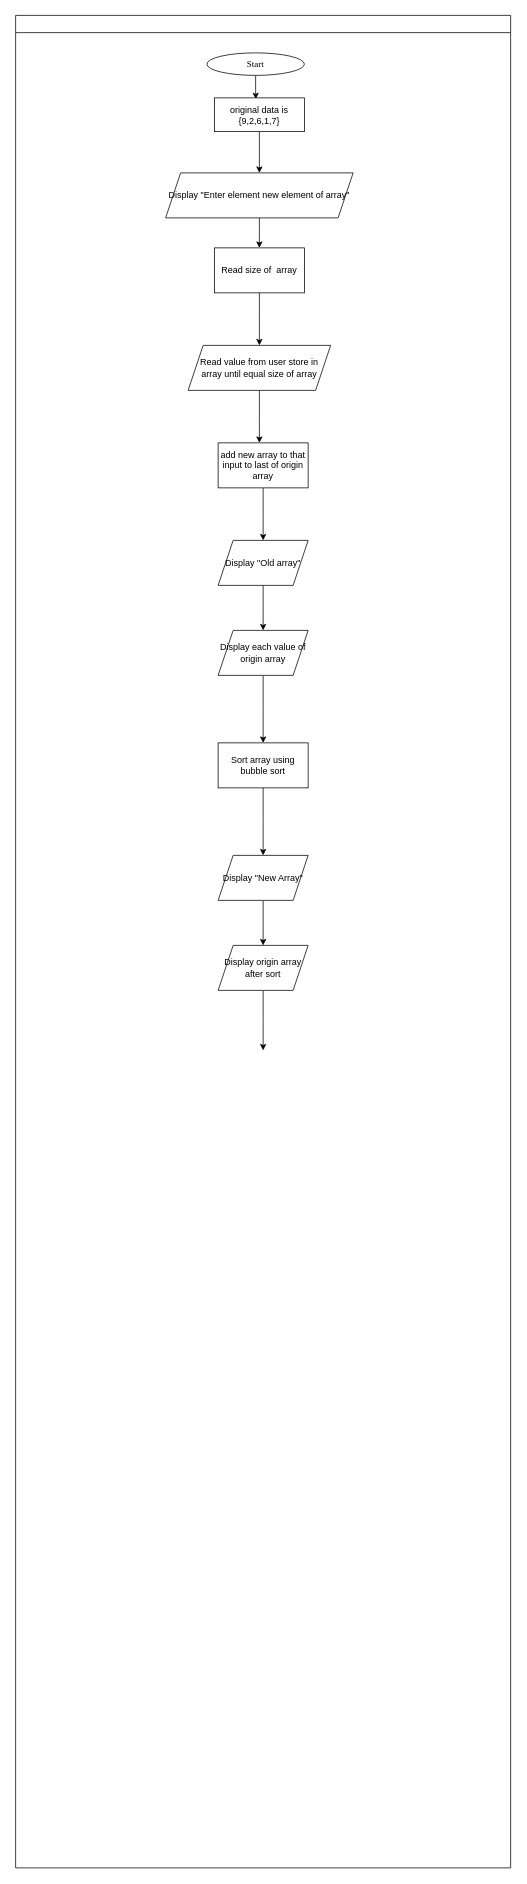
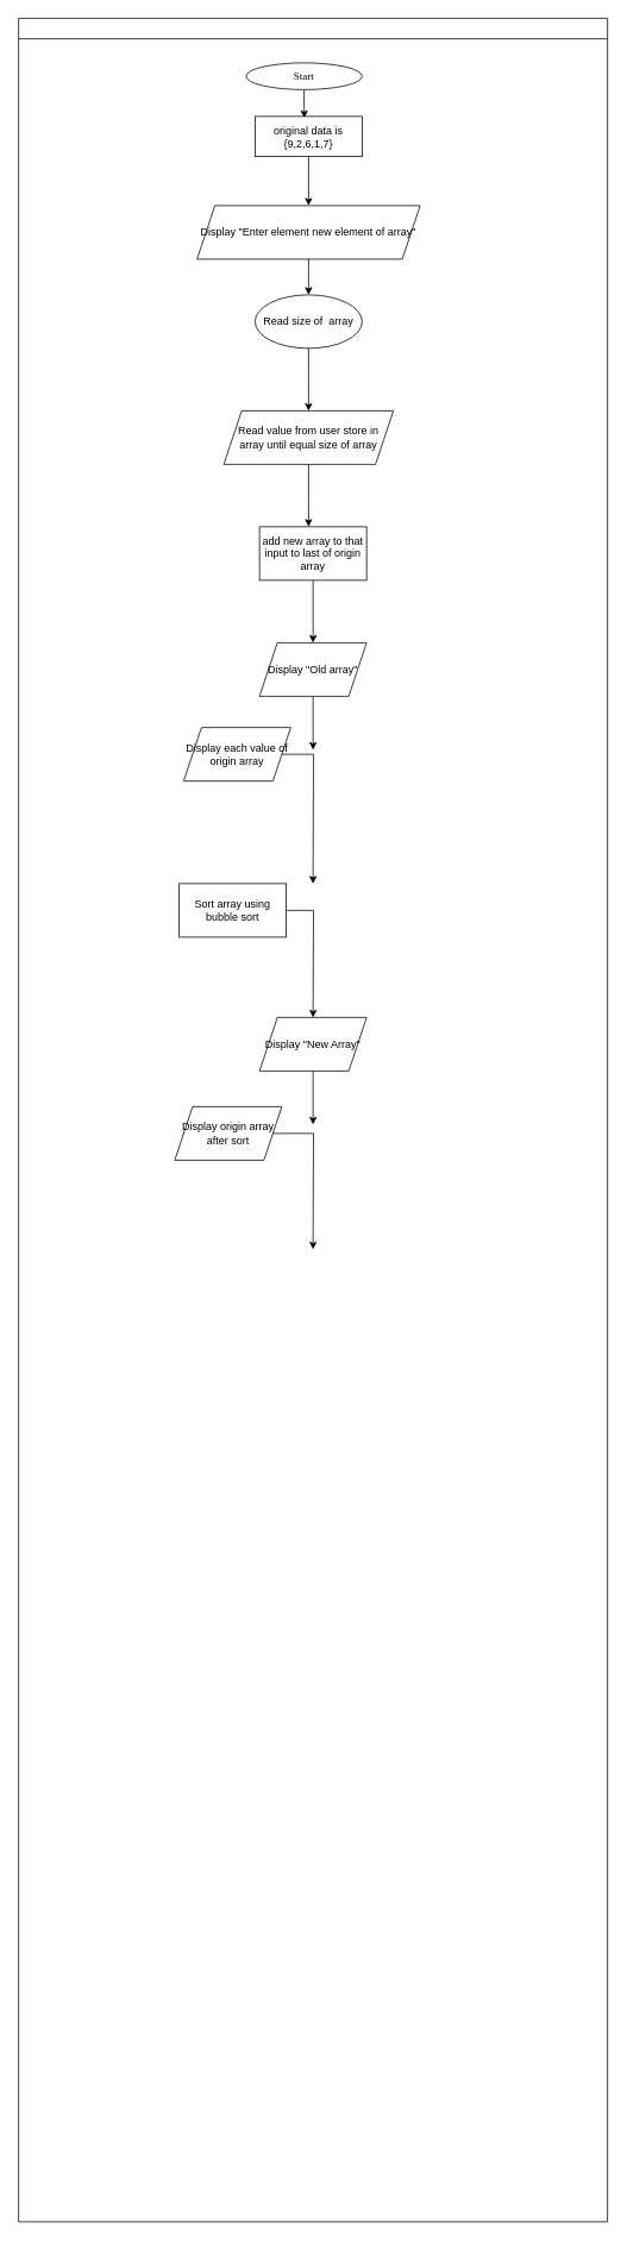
  <mxCell id="0" />
  <mxCell id="1" parent="0" />
  <mxCell id="2" value="" style="swimlane;fontFamily=Sarabun;fontSource=https%3A%2F%2Ffonts.googleapis.com%2Fcss%3Ffamily%3DSarabun;" parent="1" vertex="1"><mxGeometry x="20" y="20" width="660" height="2470" as="geometry" /></mxCell>
  <mxCell id="3" value="&lt;font data-font-src=&quot;https://fonts.googleapis.com/css?family=Sarabun&quot; face=&quot;Sarabun&quot;&gt;Start&lt;/font&gt;" style="ellipse;whiteSpace=wrap;html=1;" parent="2" vertex="1"><mxGeometry x="255" y="50" width="130" height="30" as="geometry" /></mxCell>
  <mxCell id="4" style="edgeStyle=orthogonalEdgeStyle;rounded=0;orthogonalLoop=1;jettySize=auto;html=1;entryX=0.473;entryY=0.019;entryDx=0;entryDy=0;entryPerimeter=0;" parent="2" source="3" edge="1"><mxGeometry relative="1" as="geometry"><mxPoint x="320.33" y="111.71" as="targetPoint" /></mxGeometry></mxCell>
  <mxCell id="5" style="edgeStyle=orthogonalEdgeStyle;rounded=0;orthogonalLoop=1;jettySize=auto;html=1;" edge="1" parent="2" source="6"><mxGeometry relative="1" as="geometry"><mxPoint x="325" y="310" as="targetPoint" /></mxGeometry></mxCell>
  <mxCell id="6" value="Display &quot;Enter element new element of array&quot;" style="shape=parallelogram;perimeter=parallelogramPerimeter;whiteSpace=wrap;html=1;fixedSize=1;" vertex="1" parent="2"><mxGeometry x="200" y="210" width="250" height="60" as="geometry" /></mxCell>
  <mxCell id="7" style="edgeStyle=orthogonalEdgeStyle;rounded=0;orthogonalLoop=1;jettySize=auto;html=1;" edge="1" parent="2" source="8"><mxGeometry relative="1" as="geometry"><mxPoint x="325" y="440" as="targetPoint" /></mxGeometry></mxCell>
- <mxCell id="8" value="Read size of&amp;nbsp; array" style="rounded=0;whiteSpace=wrap;html=1;" vertex="1" parent="2"><mxGeometry x="265" y="310" width="120" height="60" as="geometry" /></mxCell>
+ <mxCell id="8" value="Read size of&amp;nbsp; array" style="ellipse;whiteSpace=wrap;html=1;" vertex="1" parent="2"><mxGeometry x="265" y="310" width="120" height="60" as="geometry" /></mxCell>
  <mxCell id="9" style="edgeStyle=orthogonalEdgeStyle;rounded=0;orthogonalLoop=1;jettySize=auto;html=1;entryX=0.5;entryY=0;entryDx=0;entryDy=0;" edge="1" parent="2" source="10" target="6"><mxGeometry relative="1" as="geometry" /></mxCell>
  <mxCell id="10" value="original data is {9,2,6,1,7}" style="rounded=0;whiteSpace=wrap;html=1;" vertex="1" parent="2"><mxGeometry x="265" y="110" width="120" height="45" as="geometry" /></mxCell>
  <mxCell id="11" style="edgeStyle=orthogonalEdgeStyle;rounded=0;orthogonalLoop=1;jettySize=auto;html=1;" edge="1" parent="2" source="12"><mxGeometry relative="1" as="geometry"><mxPoint x="325" y="570" as="targetPoint" /></mxGeometry></mxCell>
  <mxCell id="12" value="Read value from user store in array until equal size of array" style="shape=parallelogram;perimeter=parallelogramPerimeter;whiteSpace=wrap;html=1;fixedSize=1;" vertex="1" parent="2"><mxGeometry x="230" y="440" width="190" height="60" as="geometry" /></mxCell>
  <mxCell id="13" style="edgeStyle=orthogonalEdgeStyle;rounded=0;orthogonalLoop=1;jettySize=auto;html=1;" edge="1" parent="2" source="14"><mxGeometry relative="1" as="geometry"><mxPoint x="330" y="700" as="targetPoint" /></mxGeometry></mxCell>
  <mxCell id="14" value="add new array to that input to last of origin array" style="rounded=0;whiteSpace=wrap;html=1;" vertex="1" parent="2"><mxGeometry x="270" y="570" width="120" height="60" as="geometry" /></mxCell>
  <mxCell id="15" style="edgeStyle=orthogonalEdgeStyle;rounded=0;orthogonalLoop=1;jettySize=auto;html=1;" edge="1" parent="2" source="16"><mxGeometry relative="1" as="geometry"><mxPoint x="330" y="820" as="targetPoint" /></mxGeometry></mxCell>
  <mxCell id="16" value="Display &quot;Old array&quot;" style="shape=parallelogram;perimeter=parallelogramPerimeter;whiteSpace=wrap;html=1;fixedSize=1;" vertex="1" parent="2"><mxGeometry x="270" y="700" width="120" height="60" as="geometry" /></mxCell>
  <mxCell id="17" style="edgeStyle=orthogonalEdgeStyle;rounded=0;orthogonalLoop=1;jettySize=auto;html=1;" edge="1" parent="2" source="18"><mxGeometry relative="1" as="geometry"><mxPoint x="330" y="970" as="targetPoint" /></mxGeometry></mxCell>
- <mxCell id="18" value="Display each value of origin array" style="shape=parallelogram;perimeter=parallelogramPerimeter;whiteSpace=wrap;html=1;fixedSize=1;" vertex="1" parent="2"><mxGeometry x="270" y="820" width="120" height="60" as="geometry" /></mxCell>
+ <mxCell id="18" value="Display each value of origin array" style="shape=parallelogram;perimeter=parallelogramPerimeter;whiteSpace=wrap;html=1;fixedSize=1;" vertex="1" parent="2"><mxGeometry x="185" y="795" width="120" height="60" as="geometry" /></mxCell>
  <mxCell id="19" style="edgeStyle=orthogonalEdgeStyle;rounded=0;orthogonalLoop=1;jettySize=auto;html=1;" edge="1" parent="2" source="20"><mxGeometry relative="1" as="geometry"><mxPoint x="330" y="1120" as="targetPoint" /></mxGeometry></mxCell>
- <mxCell id="20" value="Sort array using bubble sort" style="rounded=0;whiteSpace=wrap;html=1;" vertex="1" parent="2"><mxGeometry x="270" y="970" width="120" height="60" as="geometry" /></mxCell>
+ <mxCell id="20" value="Sort array using bubble sort" style="rounded=0;whiteSpace=wrap;html=1;" vertex="1" parent="2"><mxGeometry x="180" y="970" width="120" height="60" as="geometry" /></mxCell>
  <mxCell id="21" style="edgeStyle=orthogonalEdgeStyle;rounded=0;orthogonalLoop=1;jettySize=auto;html=1;" edge="1" parent="2" source="22"><mxGeometry relative="1" as="geometry"><mxPoint x="330" y="1240" as="targetPoint" /></mxGeometry></mxCell>
  <mxCell id="22" value="Display &quot;New Array&quot;" style="shape=parallelogram;perimeter=parallelogramPerimeter;whiteSpace=wrap;html=1;fixedSize=1;" vertex="1" parent="2"><mxGeometry x="270" y="1120" width="120" height="60" as="geometry" /></mxCell>
  <mxCell id="23" style="edgeStyle=orthogonalEdgeStyle;rounded=0;orthogonalLoop=1;jettySize=auto;html=1;" edge="1" parent="2" source="24"><mxGeometry relative="1" as="geometry"><mxPoint x="330" y="1380" as="targetPoint" /></mxGeometry></mxCell>
- <mxCell id="24" value="Display origin array after sort" style="shape=parallelogram;perimeter=parallelogramPerimeter;whiteSpace=wrap;html=1;fixedSize=1;" vertex="1" parent="2"><mxGeometry x="270" y="1240" width="120" height="60" as="geometry" /></mxCell>
+ <mxCell id="24" value="Display origin array after sort" style="shape=parallelogram;perimeter=parallelogramPerimeter;whiteSpace=wrap;html=1;fixedSize=1;" vertex="1" parent="2"><mxGeometry x="175" y="1220" width="120" height="60" as="geometry" /></mxCell>
